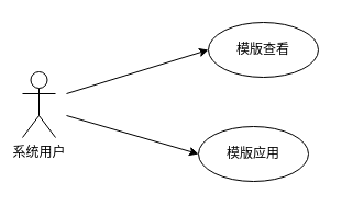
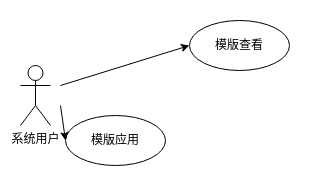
  <mxCell id="0" />
  <mxCell id="1" parent="0" />
  <mxCell id="2" value="系统用户" style="shape=umlActor;verticalLabelPosition=bottom;verticalAlign=top;html=1;outlineConnect=0;" vertex="1" parent="1"><mxGeometry x="20" y="65" width="30" height="60" as="geometry" /></mxCell>
  <mxCell id="3" value="模版查看" style="ellipse;whiteSpace=wrap;html=1;" vertex="1" parent="1"><mxGeometry x="189" y="20" width="100" height="50" as="geometry" /></mxCell>
- <mxCell id="4" value="模版应用" style="ellipse;whiteSpace=wrap;html=1;" vertex="1" parent="1"><mxGeometry x="180" y="115" width="100" height="50" as="geometry" /></mxCell>
+ <mxCell id="4" value="模版应用" style="ellipse;whiteSpace=wrap;html=1;" vertex="1" parent="1"><mxGeometry x="65" y="115" width="100" height="50" as="geometry" /></mxCell>
  <mxCell id="5" value="" style="endArrow=classic;html=1;rounded=0;entryX=0;entryY=0.5;entryDx=0;entryDy=0;" edge="1" parent="1" target="3"><mxGeometry width="50" height="50" relative="1" as="geometry"><mxPoint x="60" y="85" as="sourcePoint" /><mxPoint x="260" y="145" as="targetPoint" /></mxGeometry></mxCell>
  <mxCell id="6" value="" style="endArrow=classic;html=1;rounded=0;entryX=0;entryY=0.5;entryDx=0;entryDy=0;" edge="1" parent="1" target="4"><mxGeometry width="50" height="50" relative="1" as="geometry"><mxPoint x="60" y="105" as="sourcePoint" /><mxPoint x="194" y="40" as="targetPoint" /></mxGeometry></mxCell>
